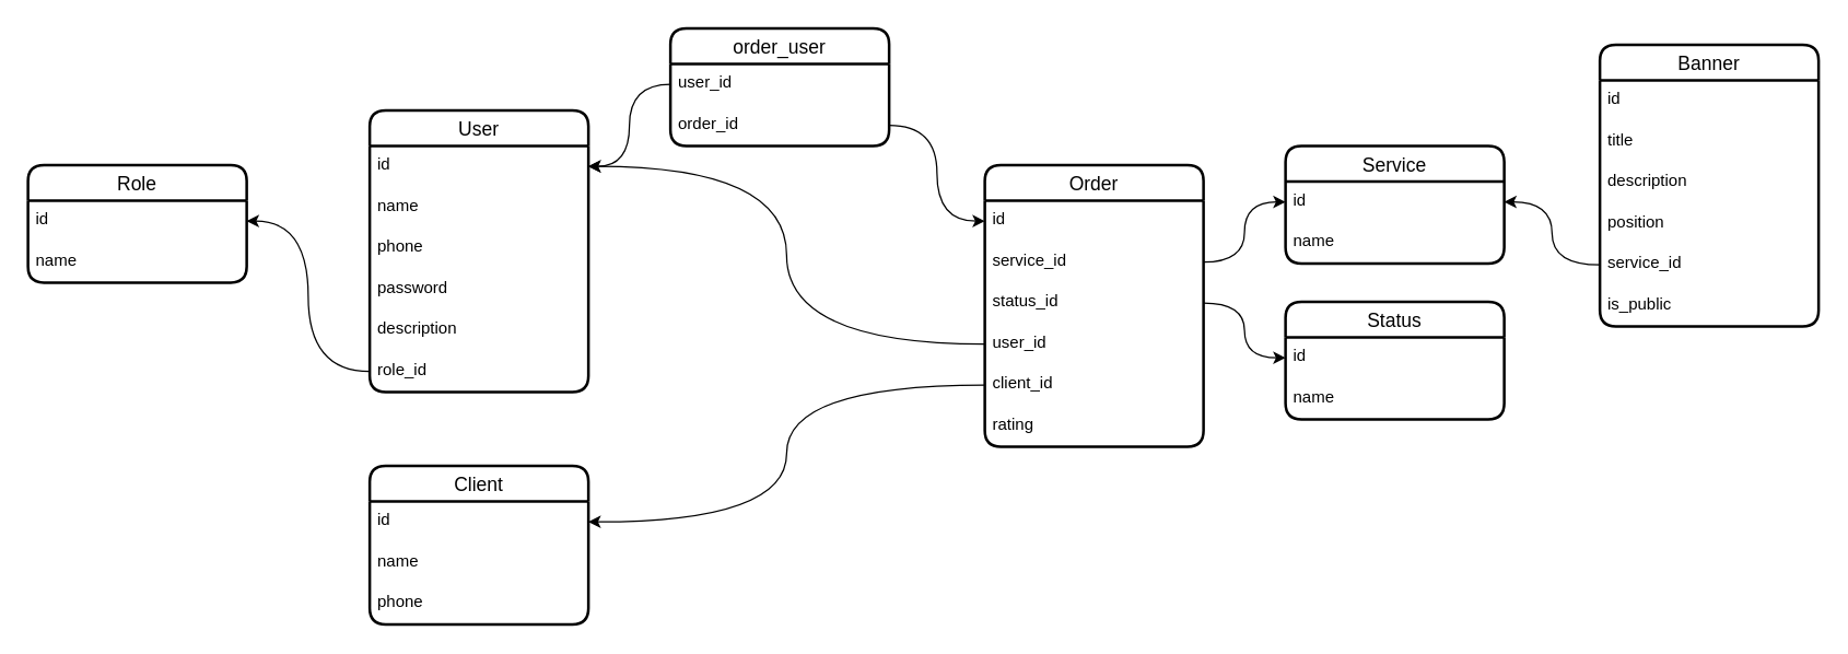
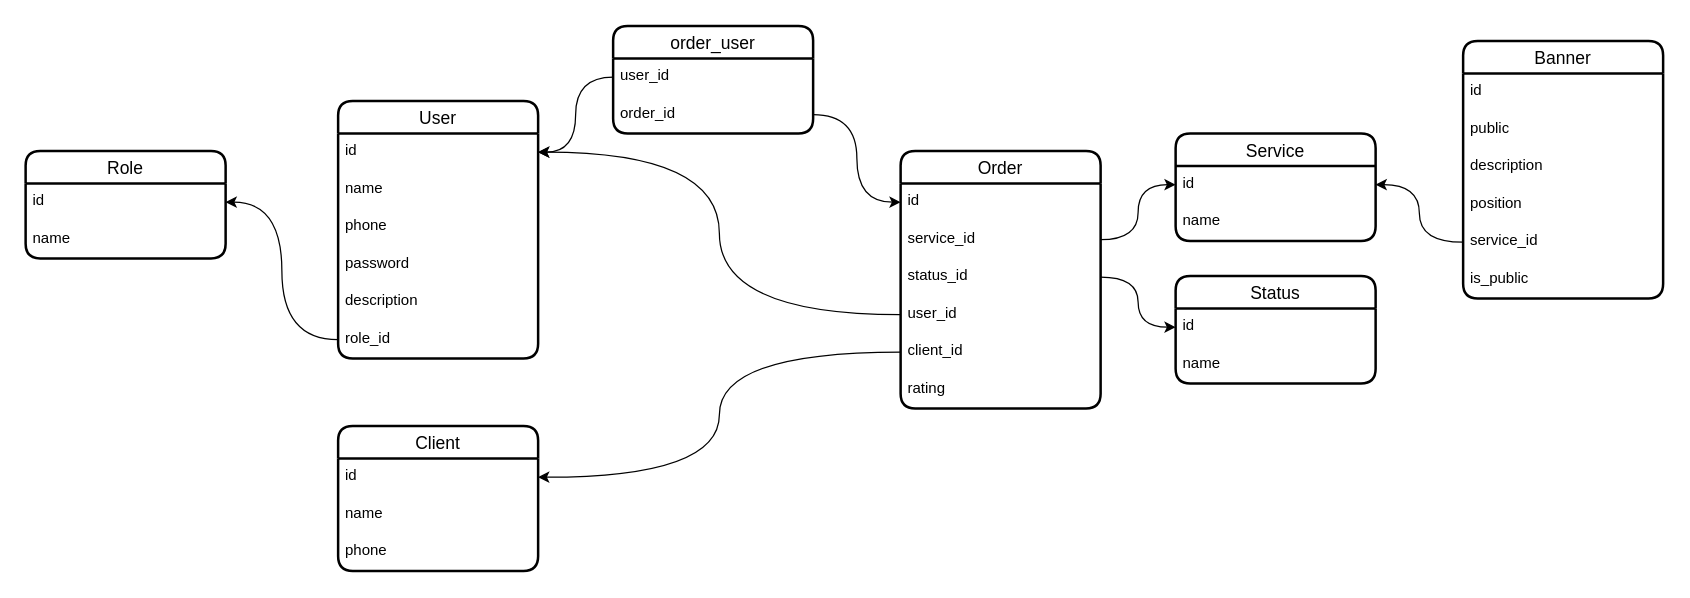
  <mxCell id="0" />
  <mxCell id="1" parent="0" />
  <mxCell id="2" value="User" style="swimlane;fontStyle=0;childLayout=stackLayout;horizontal=1;startSize=26;horizontalStack=0;resizeParent=1;resizeParentMax=0;resizeLast=0;collapsible=1;marginBottom=0;align=center;fontSize=14;strokeWidth=2;rounded=1;shadow=0;glass=0;swimlaneLine=1;" parent="1" vertex="1"><mxGeometry x="270" y="80" width="160" height="206" as="geometry" /></mxCell>
  <mxCell id="3" value="id" style="text;strokeColor=none;fillColor=none;spacingLeft=4;spacingRight=4;overflow=hidden;rotatable=0;points=[[0,0.5],[1,0.5]];portConstraint=eastwest;fontSize=12;whiteSpace=wrap;html=1;" parent="2" vertex="1"><mxGeometry y="26" width="160" height="30" as="geometry" /></mxCell>
  <mxCell id="4" value="name" style="text;strokeColor=none;fillColor=none;spacingLeft=4;spacingRight=4;overflow=hidden;rotatable=0;points=[[0,0.5],[1,0.5]];portConstraint=eastwest;fontSize=12;whiteSpace=wrap;html=1;" parent="2" vertex="1"><mxGeometry y="56" width="160" height="30" as="geometry" /></mxCell>
  <mxCell id="5" value="phone" style="text;strokeColor=none;fillColor=none;spacingLeft=4;spacingRight=4;overflow=hidden;rotatable=0;points=[[0,0.5],[1,0.5]];portConstraint=eastwest;fontSize=12;whiteSpace=wrap;html=1;" parent="2" vertex="1"><mxGeometry y="86" width="160" height="30" as="geometry" /></mxCell>
  <mxCell id="6" value="password" style="text;strokeColor=none;fillColor=none;spacingLeft=4;spacingRight=4;overflow=hidden;rotatable=0;points=[[0,0.5],[1,0.5]];portConstraint=eastwest;fontSize=12;whiteSpace=wrap;html=1;" parent="2" vertex="1"><mxGeometry y="116" width="160" height="30" as="geometry" /></mxCell>
  <mxCell id="7" value="description" style="text;strokeColor=none;fillColor=none;spacingLeft=4;spacingRight=4;overflow=hidden;rotatable=0;points=[[0,0.5],[1,0.5]];portConstraint=eastwest;fontSize=12;whiteSpace=wrap;html=1;" parent="2" vertex="1"><mxGeometry y="146" width="160" height="30" as="geometry" /></mxCell>
  <mxCell id="8" value="role_id" style="text;strokeColor=none;fillColor=none;spacingLeft=4;spacingRight=4;overflow=hidden;rotatable=0;points=[[0,0.5],[1,0.5]];portConstraint=eastwest;fontSize=12;whiteSpace=wrap;html=1;" parent="2" vertex="1"><mxGeometry y="176" width="160" height="30" as="geometry" /></mxCell>
  <mxCell id="9" value="Role" style="swimlane;fontStyle=0;childLayout=stackLayout;horizontal=1;startSize=26;horizontalStack=0;resizeParent=1;resizeParentMax=0;resizeLast=0;collapsible=1;marginBottom=0;align=center;fontSize=14;strokeWidth=2;rounded=1;shadow=0;glass=0;swimlaneLine=1;" parent="1" vertex="1"><mxGeometry x="20" y="120" width="160" height="86" as="geometry"><mxRectangle x="350" y="140" width="90" height="30" as="alternateBounds" /></mxGeometry></mxCell>
  <mxCell id="10" value="id" style="text;strokeColor=none;fillColor=none;spacingLeft=4;spacingRight=4;overflow=hidden;rotatable=0;points=[[0,0.5],[1,0.5]];portConstraint=eastwest;fontSize=12;whiteSpace=wrap;html=1;" parent="9" vertex="1"><mxGeometry y="26" width="160" height="30" as="geometry" /></mxCell>
  <mxCell id="11" value="name" style="text;strokeColor=none;fillColor=none;spacingLeft=4;spacingRight=4;overflow=hidden;rotatable=0;points=[[0,0.5],[1,0.5]];portConstraint=eastwest;fontSize=12;whiteSpace=wrap;html=1;" parent="9" vertex="1"><mxGeometry y="56" width="160" height="30" as="geometry" /></mxCell>
  <mxCell id="12" style="edgeStyle=orthogonalEdgeStyle;rounded=0;orthogonalLoop=1;jettySize=auto;html=1;entryX=1;entryY=0.5;entryDx=0;entryDy=0;curved=1;" parent="1" source="8" target="10" edge="1"><mxGeometry relative="1" as="geometry" /></mxCell>
  <mxCell id="13" value="Service" style="swimlane;fontStyle=0;childLayout=stackLayout;horizontal=1;startSize=26;horizontalStack=0;resizeParent=1;resizeParentMax=0;resizeLast=0;collapsible=1;marginBottom=0;align=center;fontSize=14;strokeWidth=2;rounded=1;shadow=0;glass=0;swimlaneLine=1;" parent="1" vertex="1"><mxGeometry x="940" y="106" width="160" height="86" as="geometry" /></mxCell>
  <mxCell id="14" value="id" style="text;strokeColor=none;fillColor=none;spacingLeft=4;spacingRight=4;overflow=hidden;rotatable=0;points=[[0,0.5],[1,0.5]];portConstraint=eastwest;fontSize=12;whiteSpace=wrap;html=1;" parent="13" vertex="1"><mxGeometry y="26" width="160" height="30" as="geometry" /></mxCell>
  <mxCell id="15" value="name" style="text;strokeColor=none;fillColor=none;spacingLeft=4;spacingRight=4;overflow=hidden;rotatable=0;points=[[0,0.5],[1,0.5]];portConstraint=eastwest;fontSize=12;whiteSpace=wrap;html=1;" parent="13" vertex="1"><mxGeometry y="56" width="160" height="30" as="geometry" /></mxCell>
  <mxCell id="16" value="Client" style="swimlane;fontStyle=0;childLayout=stackLayout;horizontal=1;startSize=26;horizontalStack=0;resizeParent=1;resizeParentMax=0;resizeLast=0;collapsible=1;marginBottom=0;align=center;fontSize=14;strokeWidth=2;rounded=1;shadow=0;glass=0;swimlaneLine=1;" parent="1" vertex="1"><mxGeometry x="270" y="340" width="160" height="116" as="geometry" /></mxCell>
  <mxCell id="17" value="id" style="text;strokeColor=none;fillColor=none;spacingLeft=4;spacingRight=4;overflow=hidden;rotatable=0;points=[[0,0.5],[1,0.5]];portConstraint=eastwest;fontSize=12;whiteSpace=wrap;html=1;" parent="16" vertex="1"><mxGeometry y="26" width="160" height="30" as="geometry" /></mxCell>
  <mxCell id="18" value="name" style="text;strokeColor=none;fillColor=none;spacingLeft=4;spacingRight=4;overflow=hidden;rotatable=0;points=[[0,0.5],[1,0.5]];portConstraint=eastwest;fontSize=12;whiteSpace=wrap;html=1;" parent="16" vertex="1"><mxGeometry y="56" width="160" height="30" as="geometry" /></mxCell>
  <mxCell id="19" value="phone" style="text;strokeColor=none;fillColor=none;spacingLeft=4;spacingRight=4;overflow=hidden;rotatable=0;points=[[0,0.5],[1,0.5]];portConstraint=eastwest;fontSize=12;whiteSpace=wrap;html=1;" parent="16" vertex="1"><mxGeometry y="86" width="160" height="30" as="geometry" /></mxCell>
  <mxCell id="20" value="Order" style="swimlane;fontStyle=0;childLayout=stackLayout;horizontal=1;startSize=26;horizontalStack=0;resizeParent=1;resizeParentMax=0;resizeLast=0;collapsible=1;marginBottom=0;align=center;fontSize=14;strokeWidth=2;rounded=1;shadow=0;glass=0;swimlaneLine=1;" parent="1" vertex="1"><mxGeometry x="720" y="120" width="160" height="206" as="geometry" /></mxCell>
  <mxCell id="21" value="id" style="text;strokeColor=none;fillColor=none;spacingLeft=4;spacingRight=4;overflow=hidden;rotatable=0;points=[[0,0.5],[1,0.5]];portConstraint=eastwest;fontSize=12;whiteSpace=wrap;html=1;" parent="20" vertex="1"><mxGeometry y="26" width="160" height="30" as="geometry" /></mxCell>
  <mxCell id="22" value="service_id" style="text;strokeColor=none;fillColor=none;spacingLeft=4;spacingRight=4;overflow=hidden;rotatable=0;points=[[0,0.5],[1,0.5]];portConstraint=eastwest;fontSize=12;whiteSpace=wrap;html=1;" parent="20" vertex="1"><mxGeometry y="56" width="160" height="30" as="geometry" /></mxCell>
  <mxCell id="23" value="status_id" style="text;strokeColor=none;fillColor=none;spacingLeft=4;spacingRight=4;overflow=hidden;rotatable=0;points=[[0,0.5],[1,0.5]];portConstraint=eastwest;fontSize=12;whiteSpace=wrap;html=1;" parent="20" vertex="1"><mxGeometry y="86" width="160" height="30" as="geometry" /></mxCell>
  <mxCell id="24" value="user_id" style="text;strokeColor=none;fillColor=none;spacingLeft=4;spacingRight=4;overflow=hidden;rotatable=0;points=[[0,0.5],[1,0.5]];portConstraint=eastwest;fontSize=12;whiteSpace=wrap;html=1;" parent="20" vertex="1"><mxGeometry y="116" width="160" height="30" as="geometry" /></mxCell>
  <mxCell id="25" value="client_id" style="text;strokeColor=none;fillColor=none;spacingLeft=4;spacingRight=4;overflow=hidden;rotatable=0;points=[[0,0.5],[1,0.5]];portConstraint=eastwest;fontSize=12;whiteSpace=wrap;html=1;" parent="20" vertex="1"><mxGeometry y="146" width="160" height="30" as="geometry" /></mxCell>
  <mxCell id="26" value="rating" style="text;strokeColor=none;fillColor=none;spacingLeft=4;spacingRight=4;overflow=hidden;rotatable=0;points=[[0,0.5],[1,0.5]];portConstraint=eastwest;fontSize=12;whiteSpace=wrap;html=1;" parent="20" vertex="1"><mxGeometry y="176" width="160" height="30" as="geometry" /></mxCell>
  <mxCell id="27" value="Status" style="swimlane;fontStyle=0;childLayout=stackLayout;horizontal=1;startSize=26;horizontalStack=0;resizeParent=1;resizeParentMax=0;resizeLast=0;collapsible=1;marginBottom=0;align=center;fontSize=14;strokeWidth=2;rounded=1;shadow=0;glass=0;swimlaneLine=1;" parent="1" vertex="1"><mxGeometry x="940" y="220" width="160" height="86" as="geometry" /></mxCell>
  <mxCell id="28" value="id" style="text;strokeColor=none;fillColor=none;spacingLeft=4;spacingRight=4;overflow=hidden;rotatable=0;points=[[0,0.5],[1,0.5]];portConstraint=eastwest;fontSize=12;whiteSpace=wrap;html=1;" parent="27" vertex="1"><mxGeometry y="26" width="160" height="30" as="geometry" /></mxCell>
  <mxCell id="29" value="name" style="text;strokeColor=none;fillColor=none;spacingLeft=4;spacingRight=4;overflow=hidden;rotatable=0;points=[[0,0.5],[1,0.5]];portConstraint=eastwest;fontSize=12;whiteSpace=wrap;html=1;" parent="27" vertex="1"><mxGeometry y="56" width="160" height="30" as="geometry" /></mxCell>
  <mxCell id="30" value="order_user" style="swimlane;fontStyle=0;childLayout=stackLayout;horizontal=1;startSize=26;horizontalStack=0;resizeParent=1;resizeParentMax=0;resizeLast=0;collapsible=1;marginBottom=0;align=center;fontSize=14;strokeWidth=2;rounded=1;shadow=0;glass=0;swimlaneLine=1;" parent="1" vertex="1"><mxGeometry x="490" y="20" width="160" height="86" as="geometry" /></mxCell>
  <mxCell id="31" value="user_id" style="text;strokeColor=none;fillColor=none;spacingLeft=4;spacingRight=4;overflow=hidden;rotatable=0;points=[[0,0.5],[1,0.5]];portConstraint=eastwest;fontSize=12;whiteSpace=wrap;html=1;" parent="30" vertex="1"><mxGeometry y="26" width="160" height="30" as="geometry" /></mxCell>
  <mxCell id="32" value="order_id" style="text;strokeColor=none;fillColor=none;spacingLeft=4;spacingRight=4;overflow=hidden;rotatable=0;points=[[0,0.5],[1,0.5]];portConstraint=eastwest;fontSize=12;whiteSpace=wrap;html=1;" parent="30" vertex="1"><mxGeometry y="56" width="160" height="30" as="geometry" /></mxCell>
  <mxCell id="33" style="edgeStyle=orthogonalEdgeStyle;rounded=0;orthogonalLoop=1;jettySize=auto;html=1;entryX=0;entryY=0.5;entryDx=0;entryDy=0;curved=1;" parent="1" source="32" target="21" edge="1"><mxGeometry relative="1" as="geometry" /></mxCell>
  <mxCell id="34" style="edgeStyle=orthogonalEdgeStyle;rounded=0;orthogonalLoop=1;jettySize=auto;html=1;entryX=1;entryY=0.5;entryDx=0;entryDy=0;curved=1;" parent="1" source="31" target="3" edge="1"><mxGeometry relative="1" as="geometry" /></mxCell>
  <mxCell id="35" style="edgeStyle=orthogonalEdgeStyle;rounded=0;orthogonalLoop=1;jettySize=auto;html=1;entryX=0;entryY=0.5;entryDx=0;entryDy=0;curved=1;" parent="1" source="23" target="28" edge="1"><mxGeometry relative="1" as="geometry" /></mxCell>
  <mxCell id="36" style="edgeStyle=orthogonalEdgeStyle;rounded=0;orthogonalLoop=1;jettySize=auto;html=1;entryX=0;entryY=0.5;entryDx=0;entryDy=0;curved=1;" parent="1" source="22" target="14" edge="1"><mxGeometry relative="1" as="geometry" /></mxCell>
  <mxCell id="37" style="edgeStyle=orthogonalEdgeStyle;rounded=0;orthogonalLoop=1;jettySize=auto;html=1;entryX=1;entryY=0.5;entryDx=0;entryDy=0;curved=1;" parent="1" source="24" target="3" edge="1"><mxGeometry relative="1" as="geometry" /></mxCell>
  <mxCell id="38" value="Banner" style="swimlane;fontStyle=0;childLayout=stackLayout;horizontal=1;startSize=26;horizontalStack=0;resizeParent=1;resizeParentMax=0;resizeLast=0;collapsible=1;marginBottom=0;align=center;fontSize=14;strokeWidth=2;rounded=1;shadow=0;glass=0;swimlaneLine=1;" parent="1" vertex="1"><mxGeometry x="1170" y="32" width="160" height="206" as="geometry" /></mxCell>
  <mxCell id="39" value="id" style="text;strokeColor=none;fillColor=none;spacingLeft=4;spacingRight=4;overflow=hidden;rotatable=0;points=[[0,0.5],[1,0.5]];portConstraint=eastwest;fontSize=12;whiteSpace=wrap;html=1;" parent="38" vertex="1"><mxGeometry y="26" width="160" height="30" as="geometry" /></mxCell>
- <mxCell id="40" value="title" style="text;strokeColor=none;fillColor=none;spacingLeft=4;spacingRight=4;overflow=hidden;rotatable=0;points=[[0,0.5],[1,0.5]];portConstraint=eastwest;fontSize=12;whiteSpace=wrap;html=1;" parent="38" vertex="1"><mxGeometry y="56" width="160" height="30" as="geometry" /></mxCell>
+ <mxCell id="40" value="public" style="text;strokeColor=none;fillColor=none;spacingLeft=4;spacingRight=4;overflow=hidden;rotatable=0;points=[[0,0.5],[1,0.5]];portConstraint=eastwest;fontSize=12;whiteSpace=wrap;html=1;" parent="38" vertex="1"><mxGeometry y="56" width="160" height="30" as="geometry" /></mxCell>
  <mxCell id="41" value="description" style="text;strokeColor=none;fillColor=none;spacingLeft=4;spacingRight=4;overflow=hidden;rotatable=0;points=[[0,0.5],[1,0.5]];portConstraint=eastwest;fontSize=12;whiteSpace=wrap;html=1;" parent="38" vertex="1"><mxGeometry y="86" width="160" height="30" as="geometry" /></mxCell>
  <mxCell id="42" value="position" style="text;strokeColor=none;fillColor=none;spacingLeft=4;spacingRight=4;overflow=hidden;rotatable=0;points=[[0,0.5],[1,0.5]];portConstraint=eastwest;fontSize=12;whiteSpace=wrap;html=1;" parent="38" vertex="1"><mxGeometry y="116" width="160" height="30" as="geometry" /></mxCell>
  <mxCell id="43" value="service_id" style="text;strokeColor=none;fillColor=none;spacingLeft=4;spacingRight=4;overflow=hidden;rotatable=0;points=[[0,0.5],[1,0.5]];portConstraint=eastwest;fontSize=12;whiteSpace=wrap;html=1;" parent="38" vertex="1"><mxGeometry y="146" width="160" height="30" as="geometry" /></mxCell>
  <mxCell id="44" value="is_public" style="text;strokeColor=none;fillColor=none;spacingLeft=4;spacingRight=4;overflow=hidden;rotatable=0;points=[[0,0.5],[1,0.5]];portConstraint=eastwest;fontSize=12;whiteSpace=wrap;html=1;" parent="38" vertex="1"><mxGeometry y="176" width="160" height="30" as="geometry" /></mxCell>
  <mxCell id="45" style="edgeStyle=orthogonalEdgeStyle;rounded=0;orthogonalLoop=1;jettySize=auto;html=1;entryX=1;entryY=0.5;entryDx=0;entryDy=0;curved=1;" parent="1" source="43" target="14" edge="1"><mxGeometry relative="1" as="geometry" /></mxCell>
  <mxCell id="46" style="edgeStyle=orthogonalEdgeStyle;rounded=0;orthogonalLoop=1;jettySize=auto;html=1;entryX=1;entryY=0.5;entryDx=0;entryDy=0;curved=1;" parent="1" source="25" target="17" edge="1"><mxGeometry relative="1" as="geometry" /></mxCell>
